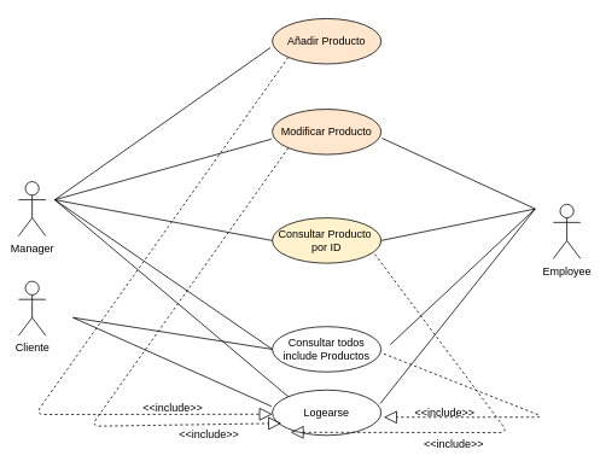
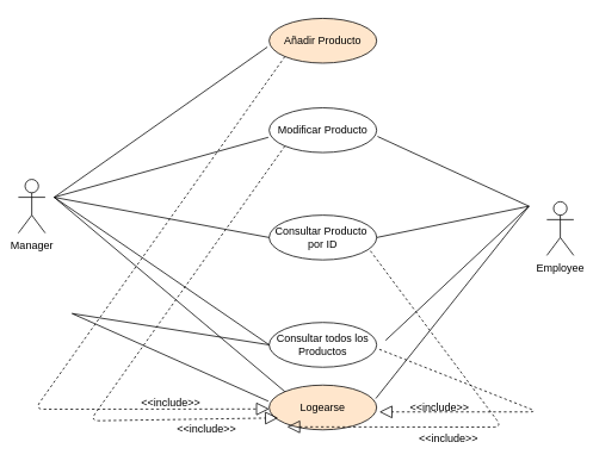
  <mxCell id="0" />
  <mxCell id="1" parent="0" />
  <mxCell id="2" value="Añadir Producto" style="ellipse;whiteSpace=wrap;html=1;fillColor=#ffe6cc;" parent="1" vertex="1"><mxGeometry x="300" y="20" width="120" height="50" as="geometry" /></mxCell>
- <mxCell id="3" value="Modificar Producto" style="ellipse;whiteSpace=wrap;html=1;fillColor=#ffe6cc;" parent="1" vertex="1"><mxGeometry x="300" y="120" width="120" height="50" as="geometry" /></mxCell>
- <mxCell id="4" value="Consultar Producto&amp;nbsp; por ID" style="ellipse;whiteSpace=wrap;html=1;fillColor=#fff2cc;" parent="1" vertex="1"><mxGeometry x="300" y="240" width="120" height="50" as="geometry" /></mxCell>
- <mxCell id="5" value="Consultar todos include Productos" style="ellipse;whiteSpace=wrap;html=1;" parent="1" vertex="1"><mxGeometry x="300" y="360" width="120" height="50" as="geometry" /></mxCell>
+ <mxCell id="3" value="Modificar Producto" style="ellipse;whiteSpace=wrap;html=1;" parent="1" vertex="1"><mxGeometry x="300" y="120" width="120" height="50" as="geometry" /></mxCell>
+ <mxCell id="4" value="Consultar Producto&amp;nbsp; por ID" style="ellipse;whiteSpace=wrap;html=1;" parent="1" vertex="1"><mxGeometry x="300" y="240" width="120" height="50" as="geometry" /></mxCell>
+ <mxCell id="5" value="Consultar todos los Productos" style="ellipse;whiteSpace=wrap;html=1;" parent="1" vertex="1"><mxGeometry x="300" y="360" width="120" height="50" as="geometry" /></mxCell>
  <mxCell id="6" value="Manager" style="shape=umlActor;verticalLabelPosition=bottom;verticalAlign=top;html=1;outlineConnect=0;" parent="1" vertex="1"><mxGeometry x="20" y="200" width="30" height="60" as="geometry" /></mxCell>
  <mxCell id="7" value="Employee" style="shape=umlActor;verticalLabelPosition=bottom;verticalAlign=top;html=1;outlineConnect=0;" parent="1" vertex="1"><mxGeometry x="610" y="225" width="30" height="60" as="geometry" /></mxCell>
  <mxCell id="8" value="" style="endArrow=none;html=1;entryX=-0.008;entryY=0.66;entryDx=0;entryDy=0;entryPerimeter=0;" parent="1" target="3" edge="1"><mxGeometry width="50" height="50" relative="1" as="geometry"><mxPoint x="60" y="220" as="sourcePoint" /><mxPoint x="410" y="210" as="targetPoint" /></mxGeometry></mxCell>
  <mxCell id="9" value="" style="endArrow=none;html=1;" parent="1" edge="1"><mxGeometry width="50" height="50" relative="1" as="geometry"><mxPoint x="60" y="220" as="sourcePoint" /><mxPoint x="298" y="52" as="targetPoint" /></mxGeometry></mxCell>
  <mxCell id="10" value="" style="endArrow=none;html=1;entryX=0;entryY=0.5;entryDx=0;entryDy=0;" parent="1" target="4" edge="1"><mxGeometry width="50" height="50" relative="1" as="geometry"><mxPoint x="60" y="220" as="sourcePoint" /><mxPoint x="319.04" y="173" as="targetPoint" /></mxGeometry></mxCell>
  <mxCell id="11" value="" style="endArrow=none;html=1;entryX=0;entryY=0.5;entryDx=0;entryDy=0;" parent="1" target="5" edge="1"><mxGeometry width="50" height="50" relative="1" as="geometry"><mxPoint x="60" y="220" as="sourcePoint" /><mxPoint x="329.04" y="183" as="targetPoint" /></mxGeometry></mxCell>
  <mxCell id="12" value="" style="endArrow=none;html=1;exitX=1;exitY=0.5;exitDx=0;exitDy=0;" parent="1" source="4" edge="1"><mxGeometry width="50" height="50" relative="1" as="geometry"><mxPoint x="100" y="260" as="sourcePoint" /><mxPoint x="590" y="230" as="targetPoint" /></mxGeometry></mxCell>
  <mxCell id="13" value="" style="endArrow=none;html=1;" parent="1" edge="1"><mxGeometry width="50" height="50" relative="1" as="geometry"><mxPoint x="430" y="380" as="sourcePoint" /><mxPoint x="590" y="230" as="targetPoint" /></mxGeometry></mxCell>
- <mxCell id="14" value="Cliente" style="shape=umlActor;verticalLabelPosition=bottom;verticalAlign=top;html=1;outlineConnect=0;" parent="1" vertex="1"><mxGeometry x="20" y="310" width="30" height="60" as="geometry" /></mxCell>
  <mxCell id="15" value="" style="endArrow=none;html=1;entryX=0;entryY=0.5;entryDx=0;entryDy=0;" parent="1" target="5" edge="1"><mxGeometry width="50" height="50" relative="1" as="geometry"><mxPoint x="80" y="350" as="sourcePoint" /><mxPoint x="410" y="230" as="targetPoint" /></mxGeometry></mxCell>
  <mxCell id="16" value="" style="endArrow=none;html=1;exitX=1.008;exitY=0.64;exitDx=0;exitDy=0;exitPerimeter=0;" parent="1" source="3" edge="1"><mxGeometry width="50" height="50" relative="1" as="geometry"><mxPoint x="430" y="275" as="sourcePoint" /><mxPoint x="590" y="230" as="targetPoint" /></mxGeometry></mxCell>
  <mxCell id="17" value="" style="endArrow=block;dashed=1;endFill=0;endSize=12;html=1;entryX=0;entryY=1;entryDx=0;entryDy=0;exitX=0;exitY=1;exitDx=0;exitDy=0;" edge="1" parent="1" source="2"><mxGeometry width="160" relative="1" as="geometry"><mxPoint x="277.47" y="260" as="sourcePoint" /><mxPoint x="300.004" y="456.678" as="targetPoint" /><Array as="points"><mxPoint x="38.43" y="457" /></Array></mxGeometry></mxCell>
- <mxCell id="18" value="Logearse" style="ellipse;whiteSpace=wrap;html=1;" vertex="1" parent="1"><mxGeometry x="300" y="430" width="120" height="50" as="geometry" /></mxCell>
+ <mxCell id="18" value="Logearse" style="ellipse;whiteSpace=wrap;html=1;fillColor=#ffe6cc;" vertex="1" parent="1"><mxGeometry x="300" y="430" width="120" height="50" as="geometry" /></mxCell>
  <mxCell id="19" value="" style="endArrow=none;html=1;exitX=0.992;exitY=0.3;exitDx=0;exitDy=0;exitPerimeter=0;" edge="1" parent="1" source="18"><mxGeometry width="50" height="50" relative="1" as="geometry"><mxPoint x="440" y="390" as="sourcePoint" /><mxPoint x="590" y="230" as="targetPoint" /></mxGeometry></mxCell>
  <mxCell id="20" value="" style="endArrow=none;html=1;entryX=-0.008;entryY=0.36;entryDx=0;entryDy=0;entryPerimeter=0;" edge="1" parent="1" target="18"><mxGeometry width="50" height="50" relative="1" as="geometry"><mxPoint x="80" y="350" as="sourcePoint" /><mxPoint x="310" y="330" as="targetPoint" /></mxGeometry></mxCell>
  <mxCell id="21" value="" style="endArrow=none;html=1;exitX=0;exitY=0;exitDx=0;exitDy=0;" edge="1" parent="1" source="18"><mxGeometry width="50" height="50" relative="1" as="geometry"><mxPoint x="460" y="410" as="sourcePoint" /><mxPoint x="60" y="220" as="targetPoint" /></mxGeometry></mxCell>
  <mxCell id="22" value="" style="endArrow=block;dashed=1;endFill=0;endSize=12;html=1;entryX=0;entryY=1;entryDx=0;entryDy=0;exitX=0;exitY=1;exitDx=0;exitDy=0;" edge="1" parent="1" source="3"><mxGeometry width="160" relative="1" as="geometry"><mxPoint x="327.574" y="72.678" as="sourcePoint" /><mxPoint x="310.004" y="466.678" as="targetPoint" /><Array as="points"><mxPoint x="100" y="470" /></Array></mxGeometry></mxCell>
  <mxCell id="23" value="" style="endArrow=block;dashed=1;endFill=0;endSize=12;html=1;entryX=0;entryY=1;entryDx=0;entryDy=0;exitX=0.942;exitY=0.8;exitDx=0;exitDy=0;exitPerimeter=0;" edge="1" parent="1" source="4"><mxGeometry width="160" relative="1" as="geometry"><mxPoint x="410" y="270" as="sourcePoint" /><mxPoint x="320.004" y="476.678" as="targetPoint" /><Array as="points"><mxPoint x="560" y="477" /></Array></mxGeometry></mxCell>
  <mxCell id="24" value="" style="endArrow=block;dashed=1;endFill=0;endSize=12;html=1;" edge="1" parent="1"><mxGeometry width="160" relative="1" as="geometry"><mxPoint x="423" y="390" as="sourcePoint" /><mxPoint x="423" y="460" as="targetPoint" /><Array as="points"><mxPoint x="600" y="460" /></Array></mxGeometry></mxCell>
  <mxCell id="25" value="&amp;lt;&amp;lt;include&amp;gt;&amp;gt;" style="text;html=1;align=center;verticalAlign=middle;resizable=0;points=[];autosize=1;strokeColor=none;fillColor=none;" vertex="1" parent="1"><mxGeometry x="460" y="480" width="80" height="20" as="geometry" /></mxCell>
  <mxCell id="26" value="&amp;lt;&amp;lt;include&amp;gt;&amp;gt;" style="text;html=1;align=center;verticalAlign=middle;resizable=0;points=[];autosize=1;strokeColor=none;fillColor=none;" vertex="1" parent="1"><mxGeometry x="450" y="445" width="80" height="20" as="geometry" /></mxCell>
  <mxCell id="27" value="&amp;lt;&amp;lt;include&amp;gt;&amp;gt;" style="text;html=1;align=center;verticalAlign=middle;resizable=0;points=[];autosize=1;strokeColor=none;fillColor=none;" vertex="1" parent="1"><mxGeometry x="150" y="440" width="80" height="20" as="geometry" /></mxCell>
  <mxCell id="28" value="&amp;lt;&amp;lt;include&amp;gt;&amp;gt;" style="text;html=1;align=center;verticalAlign=middle;resizable=0;points=[];autosize=1;strokeColor=none;fillColor=none;" vertex="1" parent="1"><mxGeometry x="190" y="470" width="80" height="20" as="geometry" /></mxCell>
